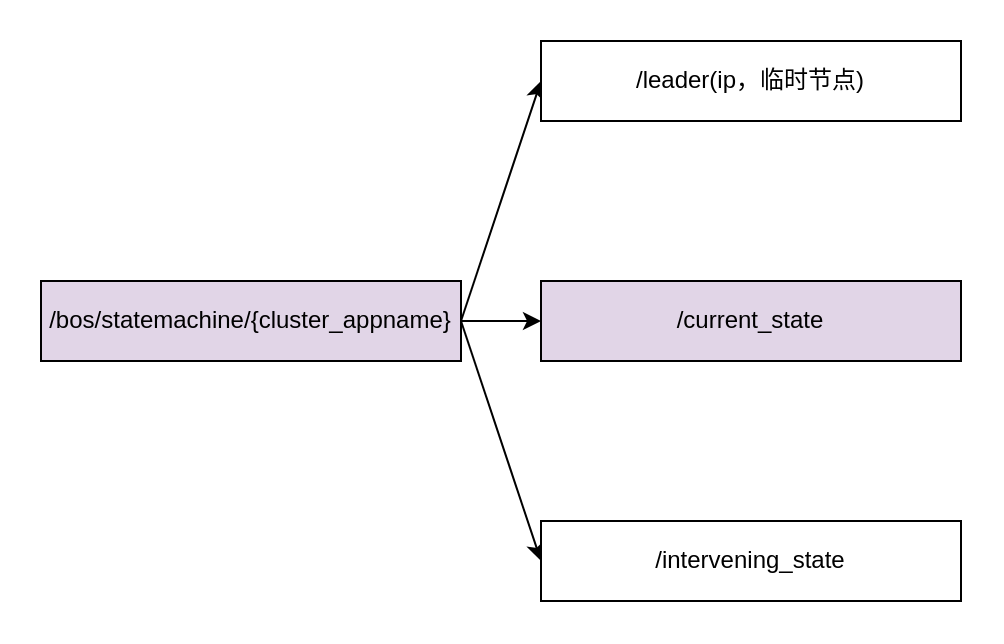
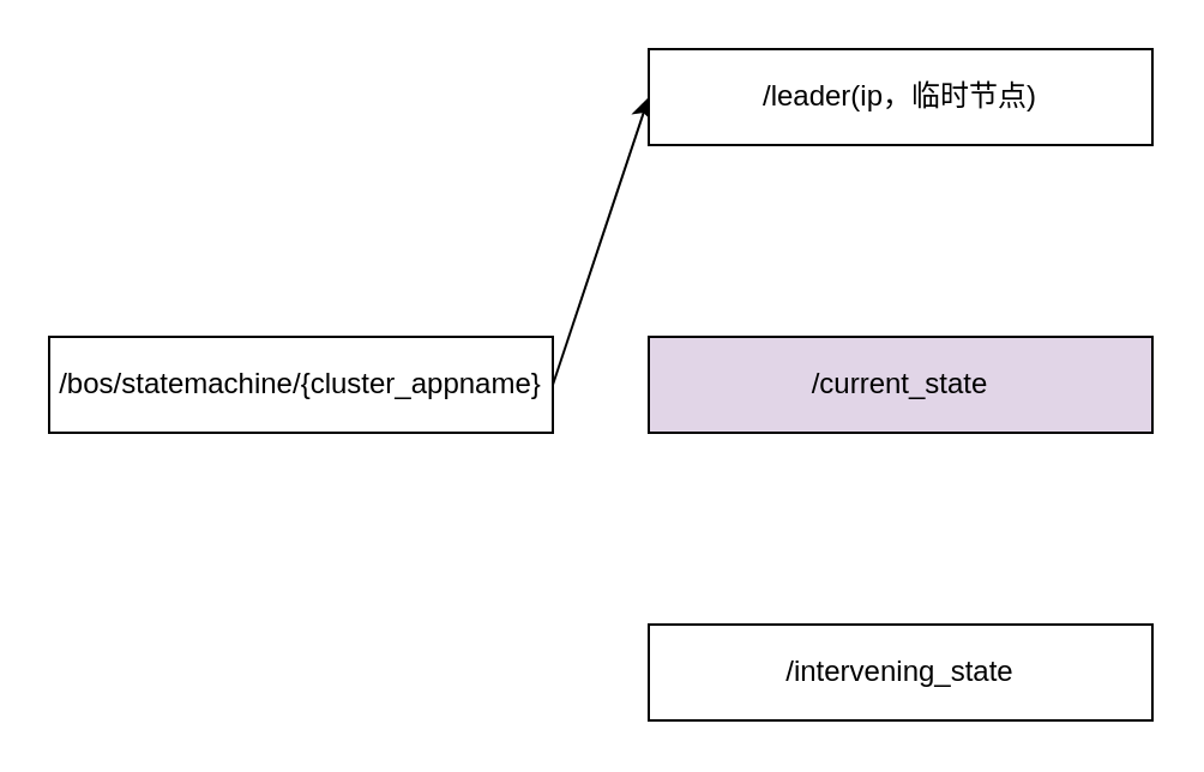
  <mxCell id="0" />
  <mxCell id="1" parent="0" />
  <mxCell id="2" style="edgeStyle=none;rounded=0;orthogonalLoop=1;jettySize=auto;html=1;entryX=0;entryY=0.5;entryDx=0;entryDy=0;exitX=1;exitY=0.5;exitDx=0;exitDy=0;" edge="1" parent="1" source="5" target="8"><mxGeometry relative="1" as="geometry" /></mxCell>
- <mxCell id="3" style="edgeStyle=none;rounded=0;orthogonalLoop=1;jettySize=auto;html=1;entryX=0;entryY=0.5;entryDx=0;entryDy=0;" edge="1" parent="1" source="5" target="7"><mxGeometry relative="1" as="geometry" /></mxCell>
- <mxCell id="4" style="edgeStyle=none;rounded=0;orthogonalLoop=1;jettySize=auto;html=1;entryX=0;entryY=0.5;entryDx=0;entryDy=0;exitX=1;exitY=0.5;exitDx=0;exitDy=0;" edge="1" parent="1" source="5" target="6"><mxGeometry relative="1" as="geometry" /></mxCell>
- <mxCell id="5" value="/bos/statemachine/{cluster_appname}" style="rounded=0;whiteSpace=wrap;html=1;fillColor=#e1d5e7;" vertex="1" parent="1"><mxGeometry x="20" y="140" width="210" height="40" as="geometry" /></mxCell>
+ <mxCell id="5" value="/bos/statemachine/{cluster_appname}" style="rounded=0;whiteSpace=wrap;html=1;" vertex="1" parent="1"><mxGeometry x="20" y="140" width="210" height="40" as="geometry" /></mxCell>
  <mxCell id="6" value="/intervening_state" style="rounded=0;whiteSpace=wrap;html=1;" vertex="1" parent="1"><mxGeometry x="270" y="260" width="210" height="40" as="geometry" /></mxCell>
  <mxCell id="7" value="/current_state" style="rounded=0;whiteSpace=wrap;html=1;fillColor=#e1d5e7;" vertex="1" parent="1"><mxGeometry x="270" y="140" width="210" height="40" as="geometry" /></mxCell>
  <mxCell id="8" value="/leader(ip，临时节点)" style="rounded=0;whiteSpace=wrap;html=1;" vertex="1" parent="1"><mxGeometry x="270" y="20" width="210" height="40" as="geometry" /></mxCell>
